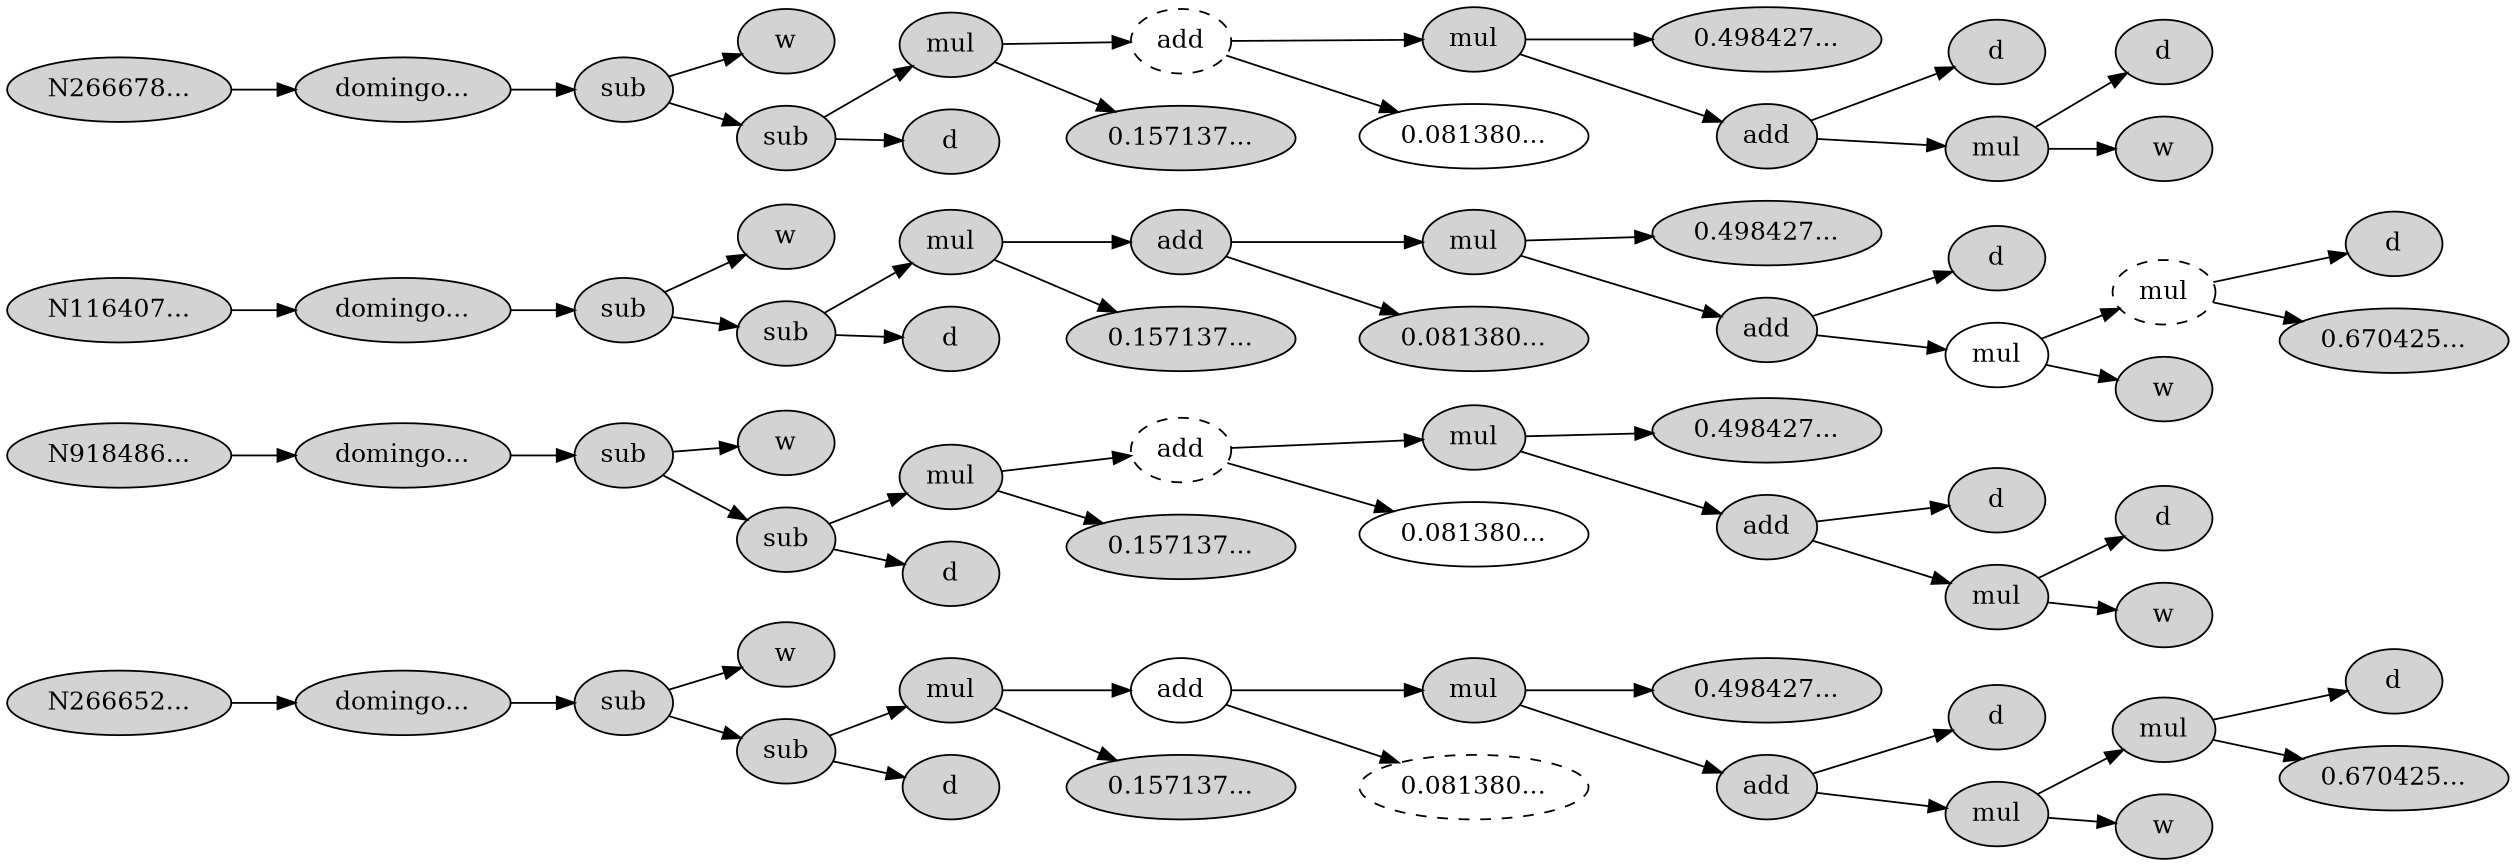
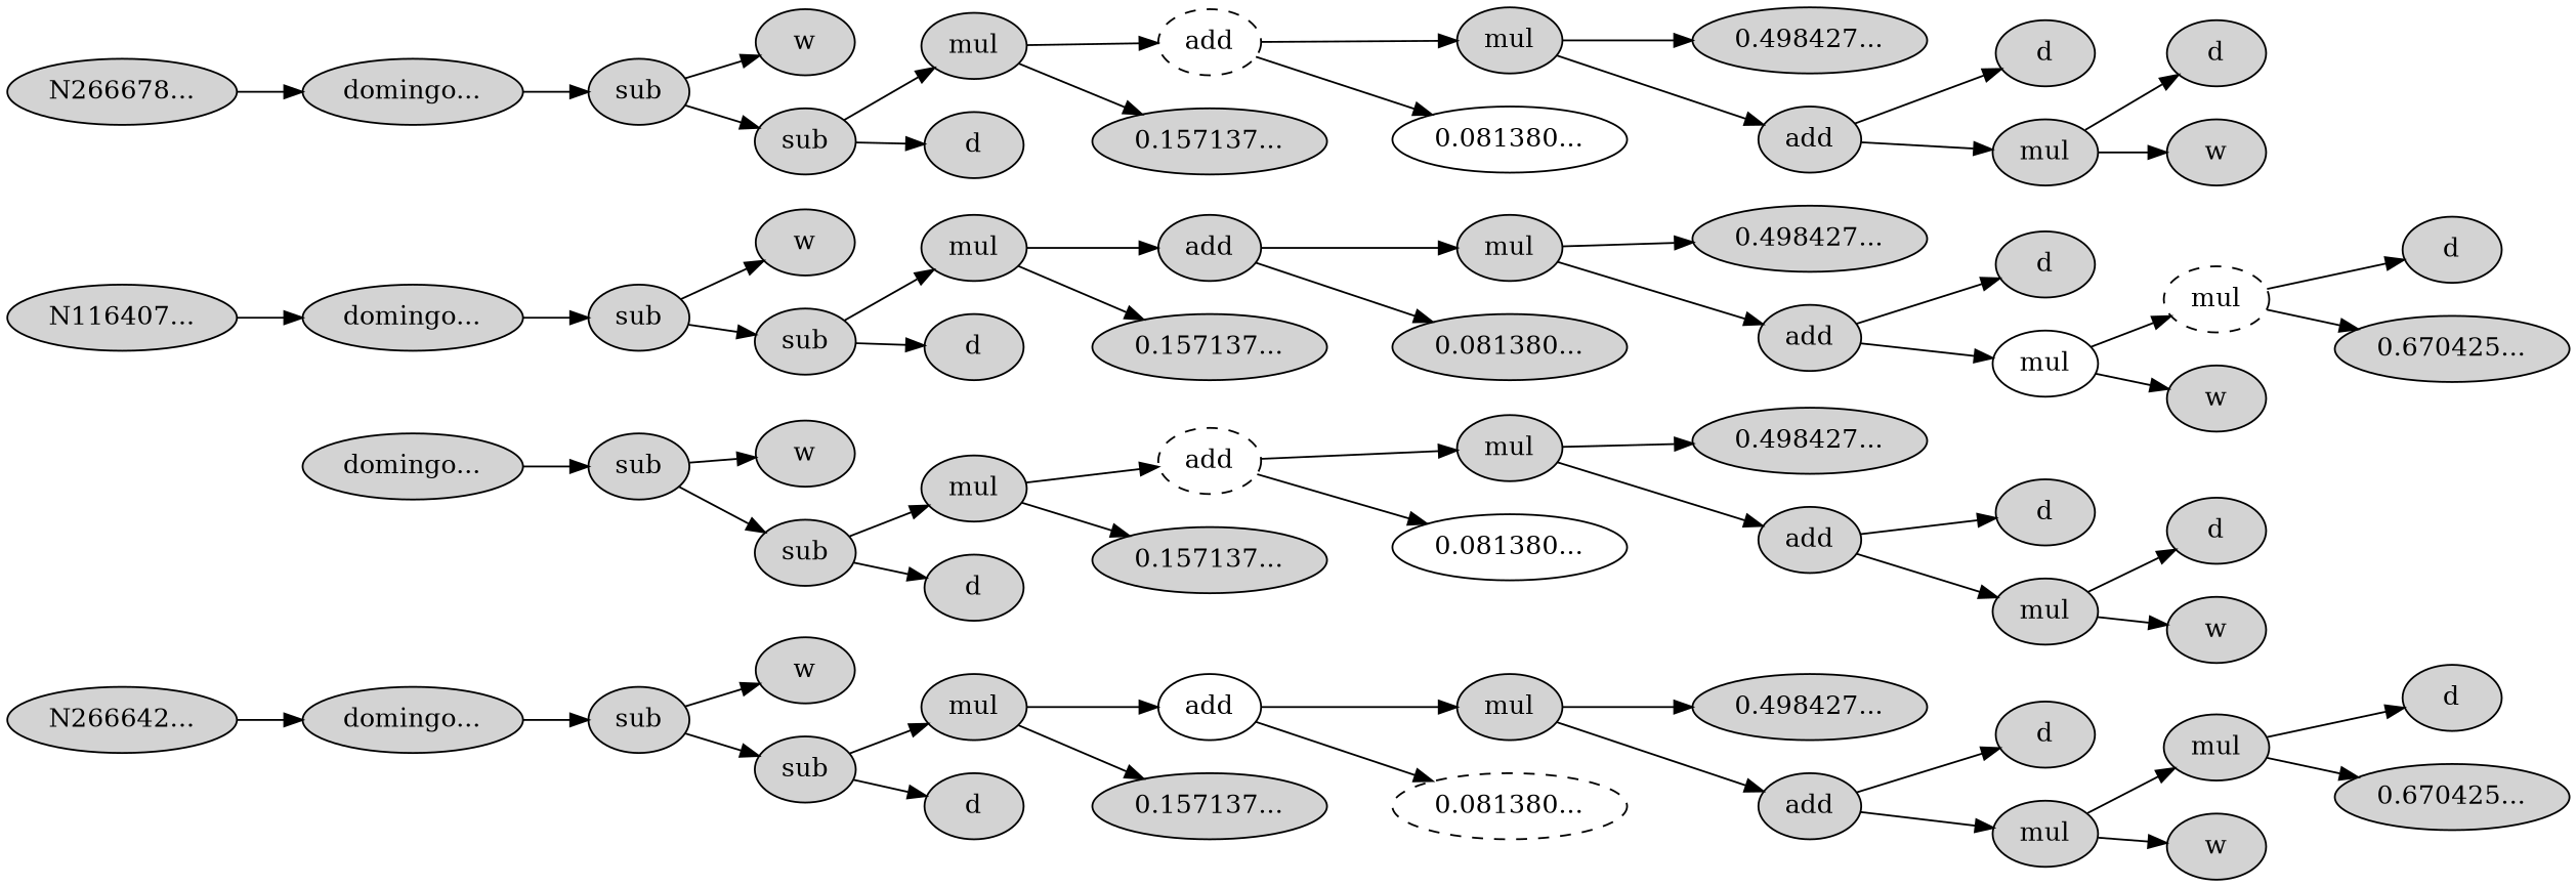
  digraph {
    rankdir=LR
    node [style=filled]
-   n1 [label="N266652..."]
+   n1 [label="N266642..."]
    n2 [label="domingo..."]
    n3 [label=sub]
    n4 [label=w]
    n5 [label=sub]
    n6 [label=mul]
    n7 [label=d]
    n8 [label=add style=solid]
    n9 [label="0.157137..."]
    n10 [label=mul]
    n11 [label="0.081380..." style=dashed]
    n12 [label="0.498427..."]
    n13 [label=add]
    n14 [label=d]
    n15 [label=mul]
    n16 [label=mul]
    n17 [label=w]
    n18 [label=d]
    n19 [label="0.670425..."]
-   n20 [label="N918486..."]
    n21 [label="domingo..."]
    n22 [label=sub]
    n23 [label=w]
    n24 [label=sub]
    n25 [label=mul]
    n26 [label=d]
    n27 [label=add style=dashed]
    n28 [label="0.157137..."]
    n29 [label=mul]
    n30 [label="0.081380..." style=solid]
    n31 [label="0.498427..."]
    n32 [label=add]
    n33 [label=d]
    n34 [label=mul]
    n35 [label=d]
    n36 [label=w]
    n37 [label="N116407..."]
    n38 [label="domingo..."]
    n39 [label=sub]
    n40 [label=w]
    n41 [label=sub]
    n42 [label=mul]
    n43 [label=d]
    n44 [label=add]
    n45 [label="0.157137..."]
    n46 [label=mul]
    n47 [label="0.081380..."]
    n48 [label="0.498427..."]
    n49 [label=add]
    n50 [label=d]
    n51 [label=mul style=solid]
    n52 [label=mul style=dashed]
    n53 [label=w]
    n54 [label=d]
    n55 [label="0.670425..."]
    n56 [label="N266678..."]
    n57 [label="domingo..."]
    n58 [label=sub]
    n59 [label=w]
    n60 [label=sub]
    n61 [label=mul]
    n62 [label=d]
    n63 [label=add style=dashed]
    n64 [label="0.157137..."]
    n65 [label=mul]
    n66 [label="0.081380..." style=solid]
    n67 [label="0.498427..."]
    n68 [label=add]
    n69 [label=d]
    n70 [label=mul]
    n71 [label=d]
    n72 [label=w]
    n1 -> n2
    n2 -> n3
    n3 -> n4
    n3 -> n5
    n5 -> n6
    n5 -> n7
    n6 -> n8
    n6 -> n9
    n8 -> n10
    n8 -> n11
    n10 -> n12
    n10 -> n13
    n13 -> n14
    n13 -> n15
    n15 -> n16
    n15 -> n17
    n16 -> n18
    n16 -> n19
-   n20 -> n21
    n21 -> n22
    n22 -> n23
    n22 -> n24
    n24 -> n25
    n24 -> n26
    n25 -> n27
    n25 -> n28
    n27 -> n29
    n27 -> n30
    n29 -> n31
    n29 -> n32
    n32 -> n33
    n32 -> n34
    n34 -> n35
    n34 -> n36
    n37 -> n38
    n38 -> n39
    n39 -> n40
    n39 -> n41
    n41 -> n42
    n41 -> n43
    n42 -> n44
    n42 -> n45
    n44 -> n46
    n44 -> n47
    n46 -> n48
    n46 -> n49
    n49 -> n50
    n49 -> n51
    n51 -> n52
    n51 -> n53
    n52 -> n54
    n52 -> n55
    n56 -> n57
    n57 -> n58
    n58 -> n59
    n58 -> n60
    n60 -> n61
    n60 -> n62
    n61 -> n63
    n61 -> n64
    n63 -> n65
    n63 -> n66
    n65 -> n67
    n65 -> n68
    n68 -> n69
    n68 -> n70
    n70 -> n71
    n70 -> n72
  }
